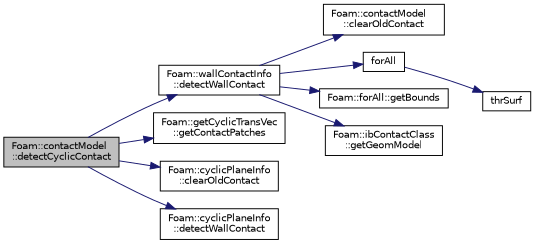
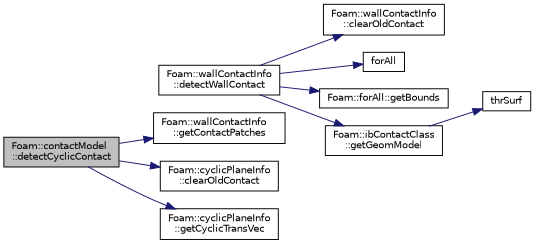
  digraph {
    rankdir=LR
    node [color=black fillcolor=white fontname=Helvetica fontsize=10 shape=record style=filled]
    edge [color=midnightblue fontname=Helvetica fontsize=10 labelfontname=Helvetica labelfontsize=10 style=solid]
    n1 [fillcolor=grey75 fontcolor=black height=0.2 label="Foam::contactModel\l::detectCyclicContact" width=0.4]
    n2 [height=0.2 label="Foam::wallContactInfo\l::detectWallContact" width=0.4]
-   n3 [height=0.2 label="Foam::getCyclicTransVec\l::getContactPatches" width=0.4]
+   n3 [height=0.2 label="Foam::wallContactInfo\l::getContactPatches" width=0.4]
    n4 [height=0.2 label="Foam::cyclicPlaneInfo\l::clearOldContact" width=0.4]
-   n5 [height=0.2 label="Foam::cyclicPlaneInfo\l::detectWallContact" width=0.4]
-   n6 [height=0.2 label="Foam::contactModel\l::clearOldContact" width=0.4]
+   n5 [height=0.2 label="Foam::cyclicPlaneInfo\l::getCyclicTransVec" width=0.4]
+   n6 [height=0.2 label="Foam::wallContactInfo\l::clearOldContact" width=0.4]
    n7 [height=0.2 label=forAll width=0.4]
    n8 [height=0.2 label="Foam::forAll::getBounds" width=0.4]
    n9 [height=0.2 label="Foam::ibContactClass\l::getGeomModel" width=0.4]
    n10 [height=0.2 label=thrSurf width=0.4]
-   n1 -> n2
    n1 -> n3
    n1 -> n4
    n1 -> n5
    n2 -> n6
    n2 -> n7
    n2 -> n8
    n2 -> n9
-   n7 -> n10
+   n9 -> n10
  }
